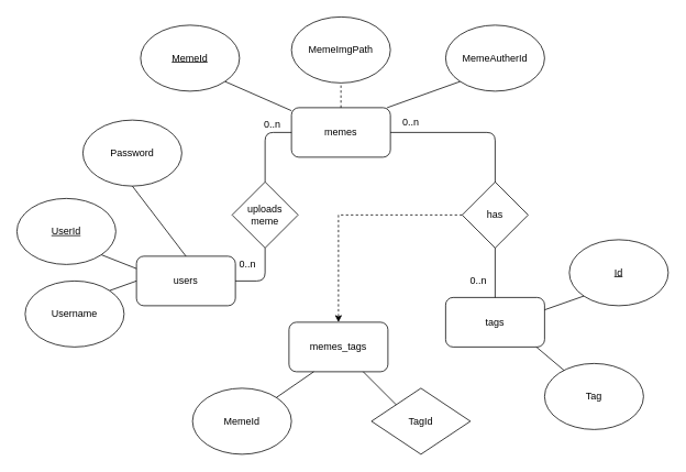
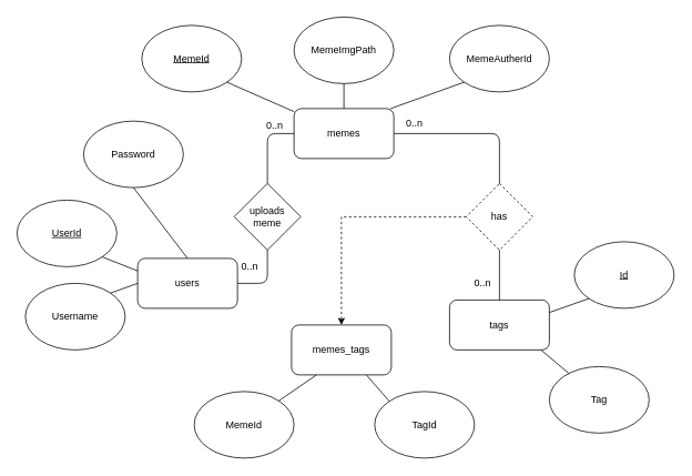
  <mxCell id="0" />
  <mxCell id="1" parent="0" />
  <mxCell id="2" value="memes" style="rounded=1;whiteSpace=wrap;html=1;" parent="1" vertex="1"><mxGeometry x="353" y="130" width="120" height="60" as="geometry" /></mxCell>
  <mxCell id="3" value="&lt;u&gt;MemeId&lt;/u&gt;" style="ellipse;whiteSpace=wrap;html=1;" parent="1" vertex="1"><mxGeometry x="170" y="30" width="120" height="80" as="geometry" /></mxCell>
  <mxCell id="4" value="MemeImgPath" style="ellipse;whiteSpace=wrap;html=1;" parent="1" vertex="1"><mxGeometry x="353" y="20" width="120" height="80" as="geometry" /></mxCell>
  <mxCell id="5" value="MemeAutherId" style="ellipse;whiteSpace=wrap;html=1;" parent="1" vertex="1"><mxGeometry x="540" y="30" width="120" height="80" as="geometry" /></mxCell>
  <mxCell id="6" value="" style="endArrow=none;html=1;entryX=1;entryY=1;entryDx=0;entryDy=0;" parent="1" source="2" target="3" edge="1"><mxGeometry width="50" height="50" relative="1" as="geometry"><mxPoint x="170" y="260" as="sourcePoint" /><mxPoint x="220" y="210" as="targetPoint" /></mxGeometry></mxCell>
- <mxCell id="7" value="" style="endArrow=none;html=1;entryX=0.5;entryY=1;entryDx=0;entryDy=0;exitX=0.5;exitY=0;exitDx=0;exitDy=0;dashed=1;" parent="1" source="2" target="4" edge="1"><mxGeometry width="50" height="50" relative="1" as="geometry"><mxPoint x="363" y="143.617" as="sourcePoint" /><mxPoint x="282" y="108" as="targetPoint" /></mxGeometry></mxCell>
+ <mxCell id="7" value="" style="endArrow=none;html=1;entryX=0.5;entryY=1;entryDx=0;entryDy=0;exitX=0.5;exitY=0;exitDx=0;exitDy=0;" parent="1" source="2" target="4" edge="1"><mxGeometry width="50" height="50" relative="1" as="geometry"><mxPoint x="363" y="143.617" as="sourcePoint" /><mxPoint x="282" y="108" as="targetPoint" /></mxGeometry></mxCell>
  <mxCell id="8" value="" style="endArrow=none;html=1;entryX=0;entryY=1;entryDx=0;entryDy=0;exitX=0.967;exitY=0;exitDx=0;exitDy=0;exitPerimeter=0;" parent="1" source="2" target="5" edge="1"><mxGeometry width="50" height="50" relative="1" as="geometry"><mxPoint x="520" y="140" as="sourcePoint" /><mxPoint x="292" y="118" as="targetPoint" /></mxGeometry></mxCell>
  <mxCell id="9" value="users" style="rounded=1;whiteSpace=wrap;html=1;" parent="1" vertex="1"><mxGeometry x="165" y="310" width="120" height="60" as="geometry" /></mxCell>
  <mxCell id="10" value="&lt;u&gt;UserId&lt;/u&gt;" style="ellipse;whiteSpace=wrap;html=1;" parent="1" vertex="1"><mxGeometry x="20" y="240" width="120" height="80" as="geometry" /></mxCell>
  <mxCell id="11" value="Username" style="ellipse;whiteSpace=wrap;html=1;" parent="1" vertex="1"><mxGeometry x="30" y="340" width="120" height="80" as="geometry" /></mxCell>
  <mxCell id="12" value="Password" style="ellipse;whiteSpace=wrap;html=1;" parent="1" vertex="1"><mxGeometry x="100" y="145" width="120" height="80" as="geometry" /></mxCell>
  <mxCell id="13" value="" style="endArrow=none;html=1;entryX=1;entryY=0;entryDx=0;entryDy=0;exitX=0;exitY=0.5;exitDx=0;exitDy=0;" parent="1" source="9" target="11" edge="1"><mxGeometry width="50" height="50" relative="1" as="geometry"><mxPoint x="20" y="490" as="sourcePoint" /><mxPoint x="70" y="440" as="targetPoint" /></mxGeometry></mxCell>
  <mxCell id="14" value="" style="endArrow=none;html=1;entryX=1;entryY=1;entryDx=0;entryDy=0;exitX=0;exitY=0.25;exitDx=0;exitDy=0;" parent="1" source="9" target="10" edge="1"><mxGeometry width="50" height="50" relative="1" as="geometry"><mxPoint x="190" y="298" as="sourcePoint" /><mxPoint x="142" y="362" as="targetPoint" /></mxGeometry></mxCell>
  <mxCell id="15" value="" style="endArrow=none;html=1;entryX=0.5;entryY=1;entryDx=0;entryDy=0;exitX=0.5;exitY=0;exitDx=0;exitDy=0;" parent="1" source="9" target="12" edge="1"><mxGeometry width="50" height="50" relative="1" as="geometry"><mxPoint x="200" y="350" as="sourcePoint" /><mxPoint x="152" y="372" as="targetPoint" /></mxGeometry></mxCell>
  <mxCell id="16" value="0..n&lt;br&gt;" style="text;html=1;strokeColor=none;fillColor=none;align=center;verticalAlign=middle;whiteSpace=wrap;rounded=0;" parent="1" vertex="1"><mxGeometry x="280" y="310" width="40" height="20" as="geometry" /></mxCell>
  <mxCell id="17" value="0..n&lt;br&gt;" style="text;html=1;strokeColor=none;fillColor=none;align=center;verticalAlign=middle;whiteSpace=wrap;rounded=0;" parent="1" vertex="1"><mxGeometry x="310" y="140" width="40" height="20" as="geometry" /></mxCell>
  <mxCell id="18" value="tags" style="rounded=1;whiteSpace=wrap;html=1;" parent="1" vertex="1"><mxGeometry x="540" y="360" width="120" height="60" as="geometry" /></mxCell>
  <mxCell id="19" value="&lt;u&gt;Id&lt;/u&gt;" style="ellipse;whiteSpace=wrap;html=1;" parent="1" vertex="1"><mxGeometry x="690" y="290" width="120" height="80" as="geometry" /></mxCell>
  <mxCell id="20" value="Tag" style="ellipse;whiteSpace=wrap;html=1;" parent="1" vertex="1"><mxGeometry x="660" y="440" width="120" height="80" as="geometry" /></mxCell>
  <mxCell id="21" value="" style="endArrow=none;html=1;entryX=0.917;entryY=1;entryDx=0;entryDy=0;entryPerimeter=0;" parent="1" source="20" target="18" edge="1"><mxGeometry width="50" height="50" relative="1" as="geometry"><mxPoint x="530" y="490" as="sourcePoint" /><mxPoint x="580" y="440" as="targetPoint" /></mxGeometry></mxCell>
  <mxCell id="22" value="" style="endArrow=none;html=1;entryX=1;entryY=0.25;entryDx=0;entryDy=0;exitX=0;exitY=1;exitDx=0;exitDy=0;" parent="1" source="19" target="18" edge="1"><mxGeometry width="50" height="50" relative="1" as="geometry"><mxPoint x="704.204" y="453.886" as="sourcePoint" /><mxPoint x="680" y="420" as="targetPoint" /></mxGeometry></mxCell>
  <mxCell id="23" value="uploads&lt;br&gt;meme&lt;br&gt;" style="rhombus;whiteSpace=wrap;html=1;" parent="1" vertex="1"><mxGeometry x="281" y="220" width="80" height="80" as="geometry" /></mxCell>
  <mxCell id="24" value="" style="endArrow=none;html=1;strokeColor=#000000;entryX=0.5;entryY=1;entryDx=0;entryDy=0;exitX=1;exitY=0.5;exitDx=0;exitDy=0;" parent="1" source="9" target="23" edge="1"><mxGeometry width="50" height="50" relative="1" as="geometry"><mxPoint x="320" y="340" as="sourcePoint" /><mxPoint x="301" y="445" as="targetPoint" /><Array as="points"><mxPoint x="321" y="340" /></Array></mxGeometry></mxCell>
  <mxCell id="25" value="" style="endArrow=none;html=1;entryX=0.5;entryY=0;entryDx=0;entryDy=0;exitX=0;exitY=0.5;exitDx=0;exitDy=0;" parent="1" source="2" target="23" edge="1"><mxGeometry width="50" height="50" relative="1" as="geometry"><mxPoint x="714.204" y="463.886" as="sourcePoint" /><mxPoint x="690" y="430" as="targetPoint" /><Array as="points"><mxPoint x="321" y="160" /></Array></mxGeometry></mxCell>
  <mxCell id="26" value="" style="endArrow=none;html=1;strokeColor=#000000;entryX=1;entryY=0.5;entryDx=0;entryDy=0;exitX=0.5;exitY=0;exitDx=0;exitDy=0;" parent="1" source="18" target="2" edge="1"><mxGeometry width="50" height="50" relative="1" as="geometry"><mxPoint x="400" y="350" as="sourcePoint" /><mxPoint x="450" y="300" as="targetPoint" /><Array as="points"><mxPoint x="600" y="160" /></Array></mxGeometry></mxCell>
  <mxCell id="27" style="edgeStyle=orthogonalEdgeStyle;rounded=0;orthogonalLoop=1;jettySize=auto;html=1;exitX=0;exitY=0.5;exitDx=0;exitDy=0;entryX=0.5;entryY=0;entryDx=0;entryDy=0;strokeColor=#000000;dashed=1;" edge="1" parent="1" source="28" target="31"><mxGeometry relative="1" as="geometry" /></mxCell>
- <mxCell id="28" value="has" style="rhombus;whiteSpace=wrap;html=1;" parent="1" vertex="1"><mxGeometry x="560" y="220" width="80" height="80" as="geometry" /></mxCell>
+ <mxCell id="28" value="has" style="rhombus;whiteSpace=wrap;html=1;dashed=1;" parent="1" vertex="1"><mxGeometry x="560" y="220" width="80" height="80" as="geometry" /></mxCell>
  <mxCell id="29" value="0..n&lt;br&gt;" style="text;html=1;strokeColor=none;fillColor=none;align=center;verticalAlign=middle;whiteSpace=wrap;rounded=0;" parent="1" vertex="1"><mxGeometry x="478" y="138" width="40" height="20" as="geometry" /></mxCell>
  <mxCell id="30" value="0..n&lt;br&gt;" style="text;html=1;strokeColor=none;fillColor=none;align=center;verticalAlign=middle;whiteSpace=wrap;rounded=0;" parent="1" vertex="1"><mxGeometry x="560" y="330" width="40" height="20" as="geometry" /></mxCell>
  <mxCell id="31" value="memes_tags&lt;br&gt;" style="rounded=1;whiteSpace=wrap;html=1;" parent="1" vertex="1"><mxGeometry x="350" y="390" width="120" height="60" as="geometry" /></mxCell>
  <mxCell id="32" value="MemeId" style="ellipse;whiteSpace=wrap;html=1;" parent="1" vertex="1"><mxGeometry x="233" y="470" width="120" height="80" as="geometry" /></mxCell>
- <mxCell id="33" value="TagId" style="rhombus;whiteSpace=wrap;html=1;" parent="1" vertex="1"><mxGeometry x="450" y="470" width="120" height="80" as="geometry" /></mxCell>
+ <mxCell id="33" value="TagId" style="ellipse;whiteSpace=wrap;html=1;" parent="1" vertex="1"><mxGeometry x="450" y="470" width="120" height="80" as="geometry" /></mxCell>
  <mxCell id="34" value="" style="endArrow=none;html=1;strokeColor=#000000;entryX=0.25;entryY=1;entryDx=0;entryDy=0;" parent="1" source="32" target="31" edge="1"><mxGeometry width="50" height="50" relative="1" as="geometry"><mxPoint x="270" y="470" as="sourcePoint" /><mxPoint x="360" y="440" as="targetPoint" /></mxGeometry></mxCell>
  <mxCell id="35" value="" style="endArrow=none;html=1;strokeColor=#000000;entryX=0.75;entryY=1;entryDx=0;entryDy=0;exitX=0;exitY=0;exitDx=0;exitDy=0;" parent="1" source="33" target="31" edge="1"><mxGeometry width="50" height="50" relative="1" as="geometry"><mxPoint x="347.073" y="498.037" as="sourcePoint" /><mxPoint x="390" y="460" as="targetPoint" /></mxGeometry></mxCell>
